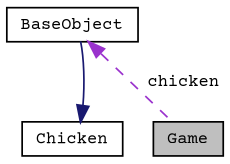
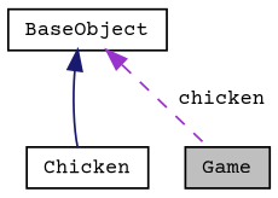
  digraph {
    fontname="Courier Prime"
    node [color=black fillcolor=white fontname="Courier Prime" fontsize=10 shape=record style=filled]
    edge [dir=back fontname="Courier Prime" fontsize=10 labelfontname=Helvetica labelfontsize=10]
    n1 [fillcolor=grey75 fontcolor=black height=0.2 label=Game width=0.4]
    n2 [height=0.2 label=Chicken width=0.4]
    n3 [height=0.2 label=BaseObject width=0.4]
    n3 -> n1 [color=darkorchid3 label=" chicken" style=dashed]
-   n2 -> n3 [color=midnightblue style=solid]
+   n3 -> n2 [color=midnightblue style=solid]
  }
